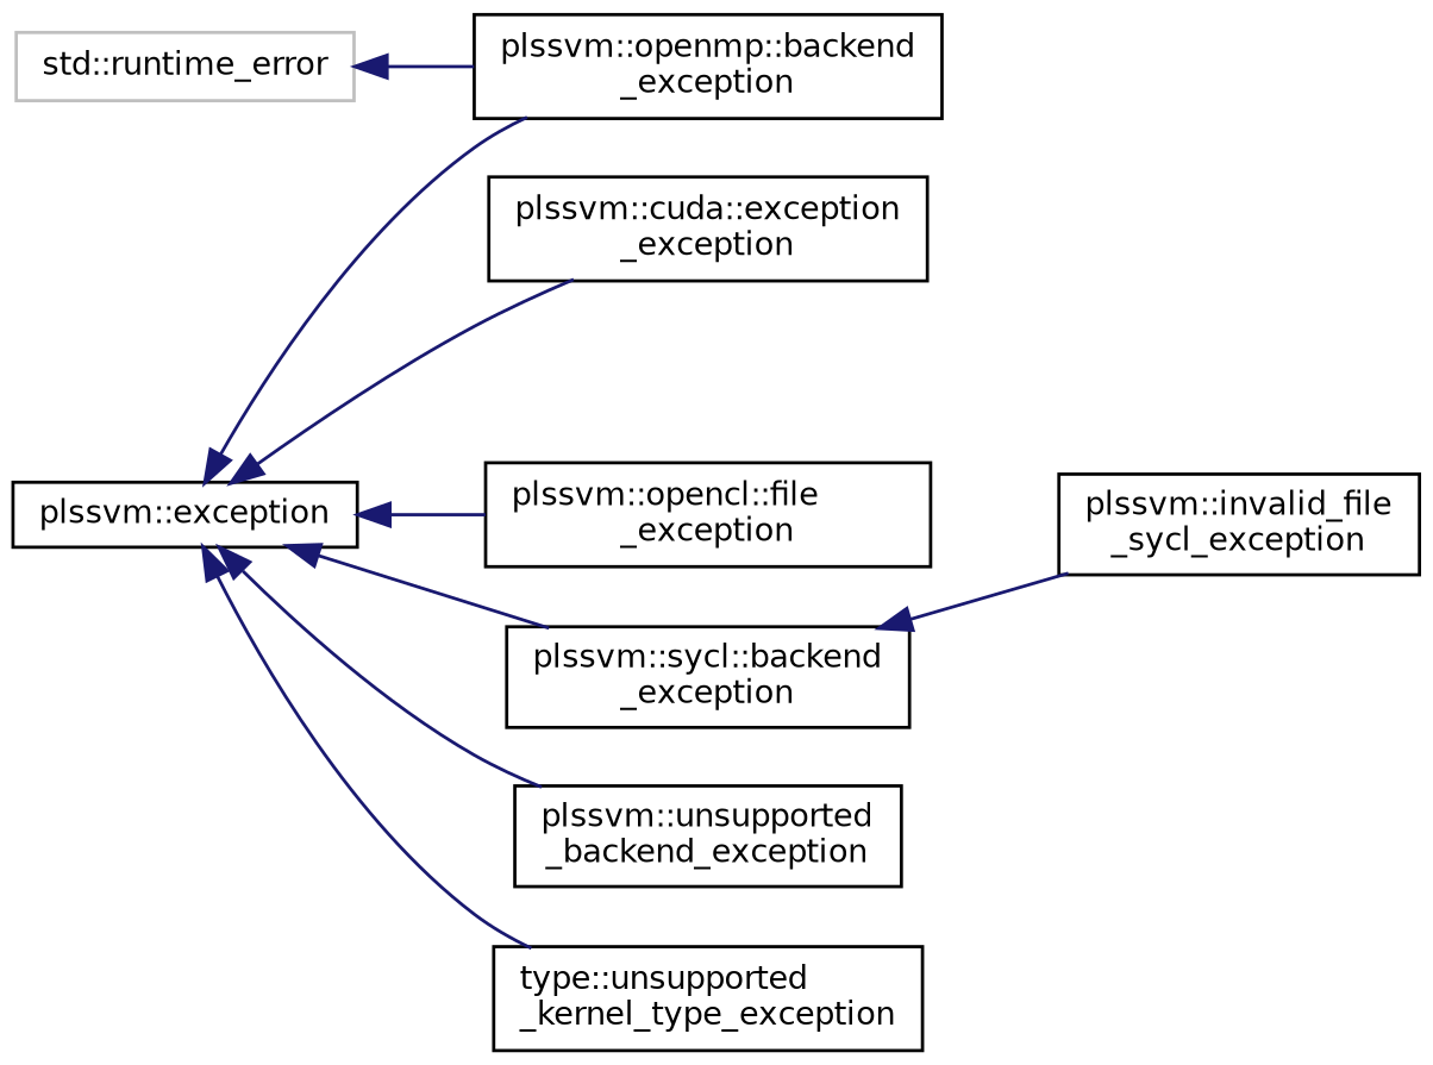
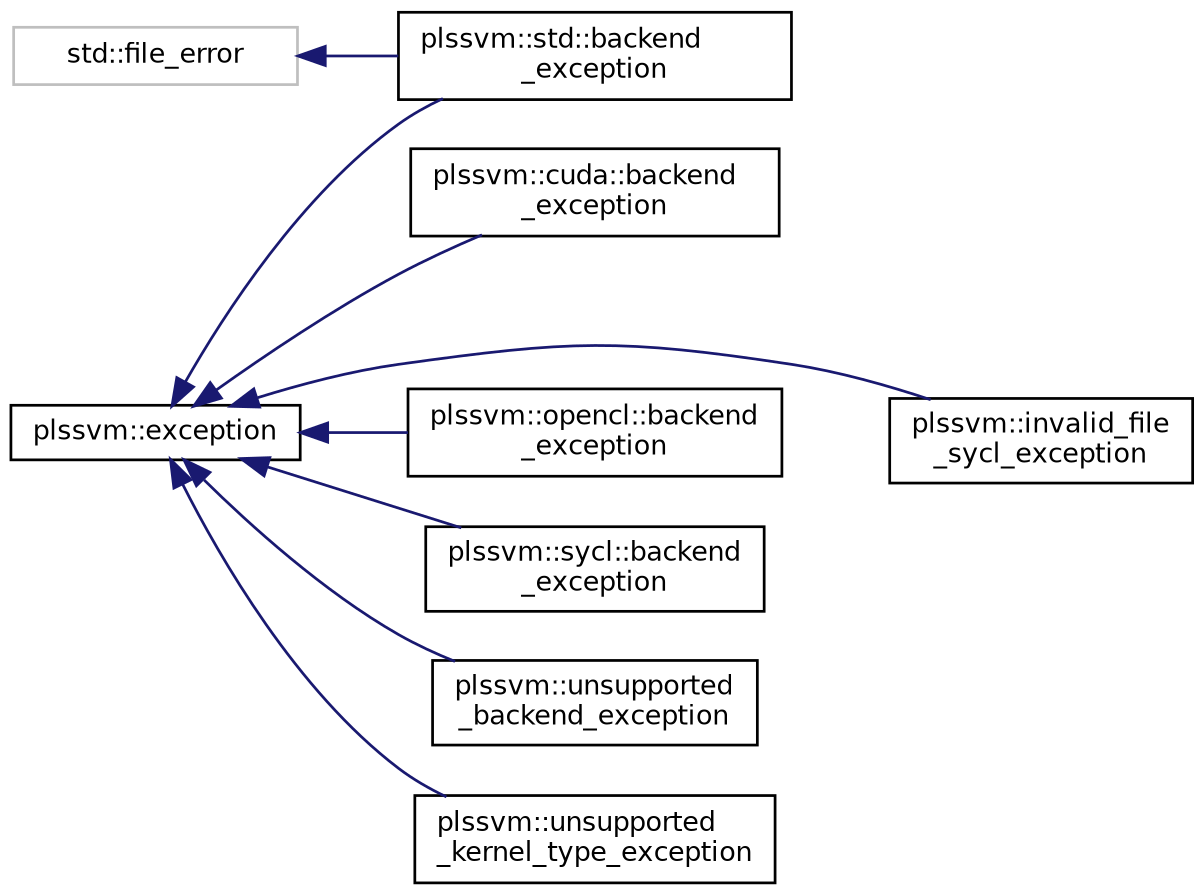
  digraph {
    rankdir=LR
    node [color=black fillcolor=white fontname=Helvetica fontsize=10 shape=record style=filled]
    edge [color=midnightblue dir=back fontname=Helvetica fontsize=10 labelfontname=Helvetica labelfontsize=10 style=solid]
-   n1 [color=grey75 height=0.2 label="std::runtime_error" width=0.4]
-   n2 [height=0.2 label="plssvm::openmp::backend\l_exception" width=0.4]
+   n1 [color=grey75 height=0.2 label="std::file_error" width=0.4]
+   n2 [height=0.2 label="plssvm::std::backend\l_exception" width=0.4]
    n3 [height=0.2 label="plssvm::exception" width=0.4]
-   n4 [height=0.2 label="plssvm::cuda::exception\l_exception" width=0.4]
+   n4 [height=0.2 label="plssvm::cuda::backend\l_exception" width=0.4]
    n5 [height=0.2 label="plssvm::invalid_file\l_sycl_exception" width=0.4]
-   n6 [height=0.2 label="plssvm::opencl::file\l_exception" width=0.4]
+   n6 [height=0.2 label="plssvm::opencl::backend\l_exception" width=0.4]
    n7 [height=0.2 label="plssvm::sycl::backend\l_exception" width=0.4]
    n8 [height=0.2 label="plssvm::unsupported\l_backend_exception" width=0.4]
-   n9 [height=0.2 label="type::unsupported\l_kernel_type_exception" width=0.4]
+   n9 [height=0.2 label="plssvm::unsupported\l_kernel_type_exception" width=0.4]
    n1 -> n2
    n3 -> n2
    n3 -> n4
-   n7 -> n5
+   n3 -> n5
    n3 -> n6
    n3 -> n7
    n3 -> n8
    n3 -> n9
  }
